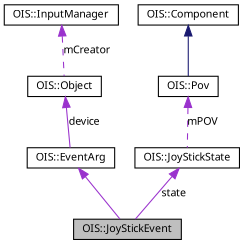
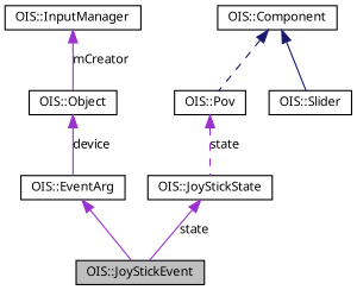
  digraph {
    node [color=black fillcolor=white fontname="FreeSans.ttf" fontsize=10 shape=record style=filled]
    edge [color=darkorchid3 dir=back fontname="FreeSans.ttf" fontsize=10 labelfontname="FreeSans.ttf" labelfontsize=10 style=solid]
    n1 [fillcolor=grey75 fontcolor=black height=0.2 label="OIS::JoyStickEvent" width=0.4]
    n2 [height=0.2 label="OIS::EventArg" width=0.4]
    n3 [height=0.2 label="OIS::Object" width=0.4]
    n4 [height=0.2 label="OIS::InputManager" width=0.4]
    n5 [height=0.2 label="OIS::JoyStickState" width=0.4]
    n6 [height=0.2 label="OIS::Pov" width=0.4]
    n7 [height=0.2 label="OIS::Component" width=0.4]
+   n8 [height=0.2 label="OIS::Slider" width=0.4]
    n2 -> n1
    n3 -> n2 [label=device]
-   n4 -> n3 [label=mCreator style=dashed]
+   n4 -> n3 [label=mCreator]
    n5 -> n1 [label=state]
-   n6 -> n5 [label=mPOV style=dashed]
-   n7 -> n6 [color=midnightblue]
+   n6 -> n5 [label=state style=dashed]
+   n7 -> n6 [color=midnightblue style=dashed]
+   n7 -> n8 [color=midnightblue]
  }
